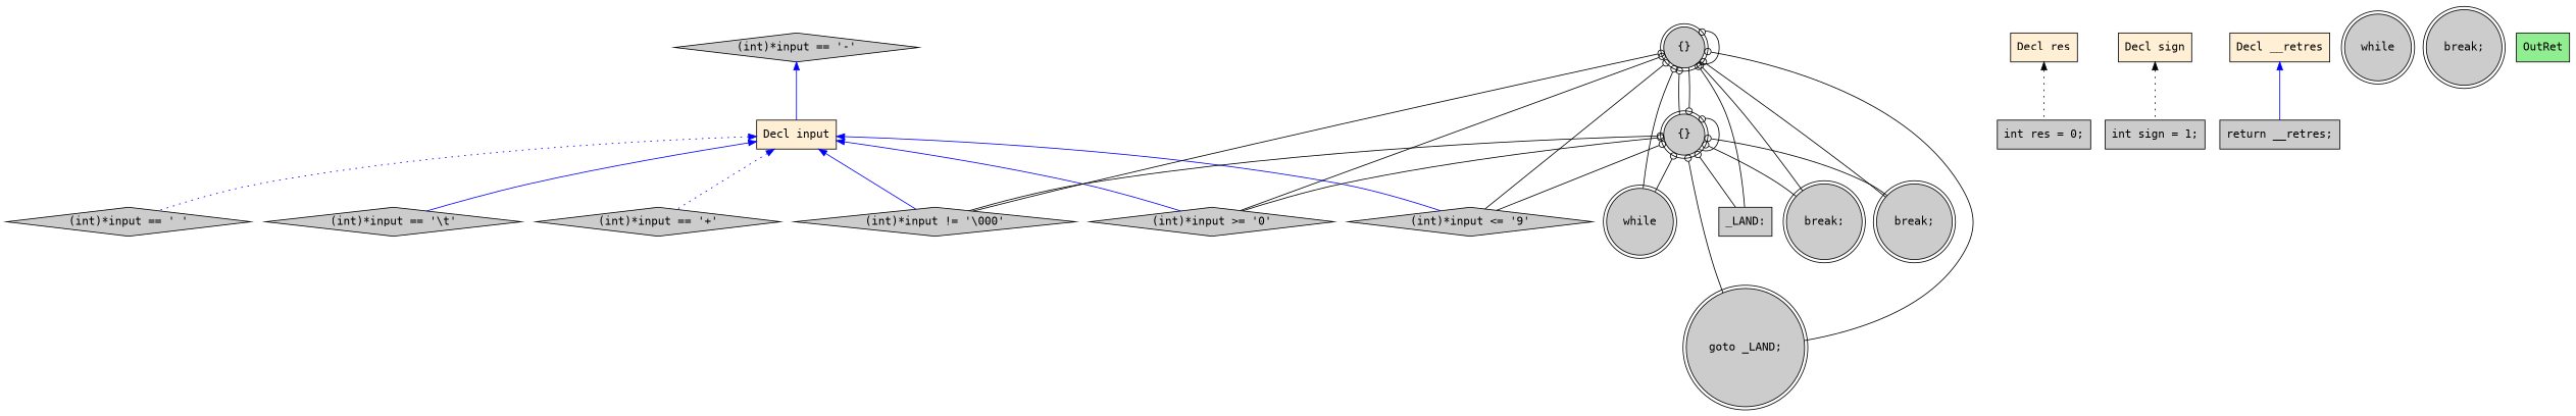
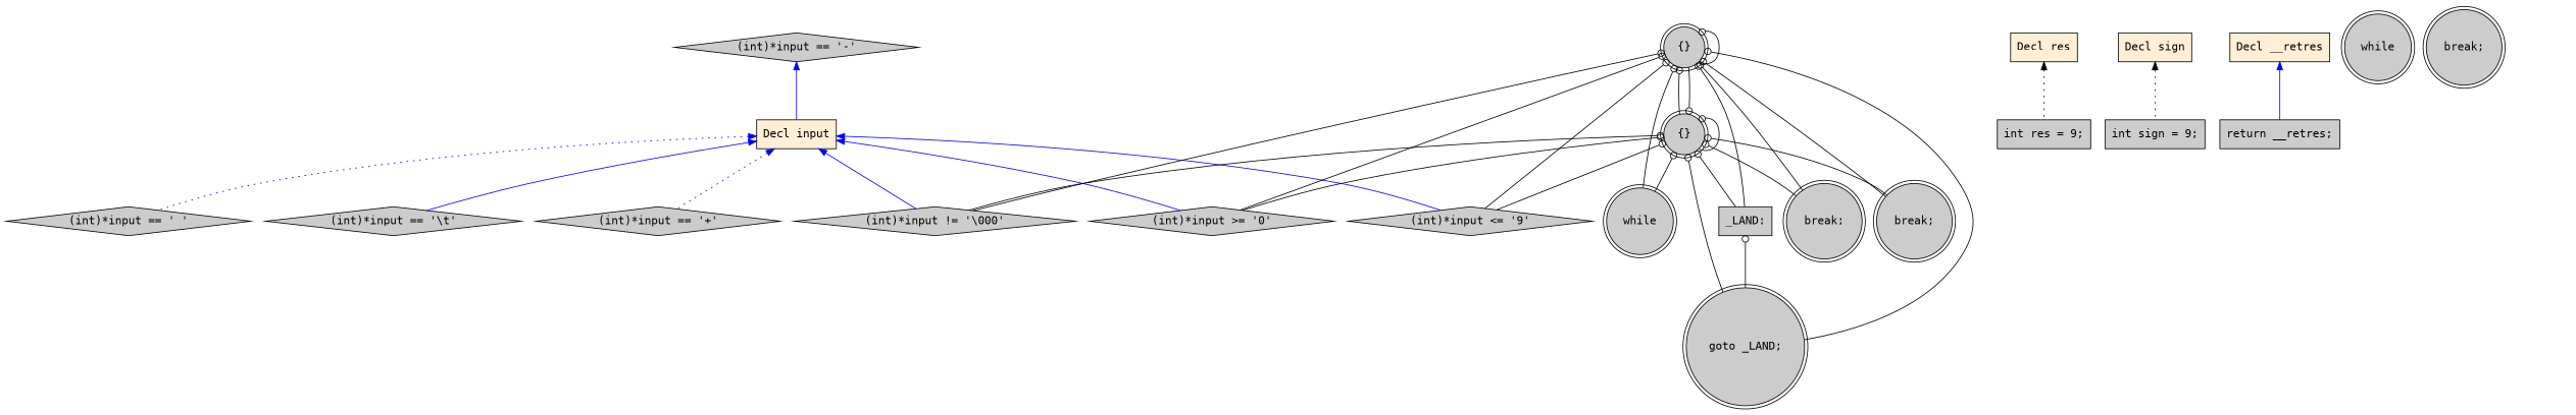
  digraph {
    fontname="DejaVu Sans Mono"
    rankdir=TB
    node [fillcolor="#CCCCCC" fontname="DejaVu Sans Mono" shape=box style=filled]
    edge [color="#000000" dir=back fontname="DejaVu Sans Mono" arrowtail=odot]
    n1 [fillcolor="#FFEFD5" label="Decl input"]
    n2 [label="(int)*input == ' '" shape=diamond]
    n3 [label="(int)*input == '\\t'" shape=diamond]
    n4 [label="(int)*input == '+'" shape=diamond]
    n5 [label="(int)*input != '\\000'" shape=diamond]
    n6 [label="(int)*input >= '0'" shape=diamond]
    n7 [label="(int)*input <= '9'" shape=diamond]
    n8 [label="(int)*input == '-'" shape=diamond]
    n9 [fillcolor="#FFEFD5" label="Decl res"]
-   n10 [label="int res = 0;"]
+   n10 [label="int res = 9;"]
    n11 [fillcolor="#FFEFD5" label="Decl sign"]
-   n12 [label="int sign = 1;"]
+   n12 [label="int sign = 9;"]
    n13 [fillcolor="#FFEFD5" label="Decl __retres"]
    n14 [label="return __retres;"]
    n15 [label=while shape=doublecircle]
    n16 [label="break;" shape=doublecircle]
    n17 [label=while shape=doublecircle]
    n18 [label="{}" shape=doublecircle]
    n19 [label="goto _LAND;" shape=doublecircle]
    n20 [label="_LAND:"]
    n21 [label="break;" shape=doublecircle]
    n22 [label="{}" shape=doublecircle]
    n23 [label="break;" shape=doublecircle]
-   n24 [fillcolor="#90EE90" label=OutRet]
    n1 -> n2 [color="#0000FF" style=dotted arrowtail=""]
    n1 -> n3 [color="#0000FF" arrowtail=""]
    n1 -> n4 [color="#0000FF" style=dotted arrowtail=""]
    n1 -> n5 [color="#0000FF" arrowtail=""]
    n1 -> n6 [color="#0000FF" arrowtail=""]
    n1 -> n7 [color="#0000FF" arrowtail=""]
    n8 -> n1 [color="#0000FF" arrowtail=""]
    n9 -> n10 [style=dotted arrowtail=""]
    n11 -> n12 [style=dotted arrowtail=""]
    n13 -> n14 [color="#0000FF" arrowtail=""]
    n18 -> n5
    n18 -> n6
    n18 -> n7
    n18 -> n17
    n18 -> n18
    n18 -> n19
    n18 -> n20
    n18 -> n21
    n18 -> n22
    n18 -> n23
+   n20 -> n19
    n22 -> n5
    n22 -> n6
    n22 -> n7
    n22 -> n17
    n22 -> n18
    n22 -> n19
    n22 -> n20
    n22 -> n21
    n22 -> n22
    n22 -> n23
  }
